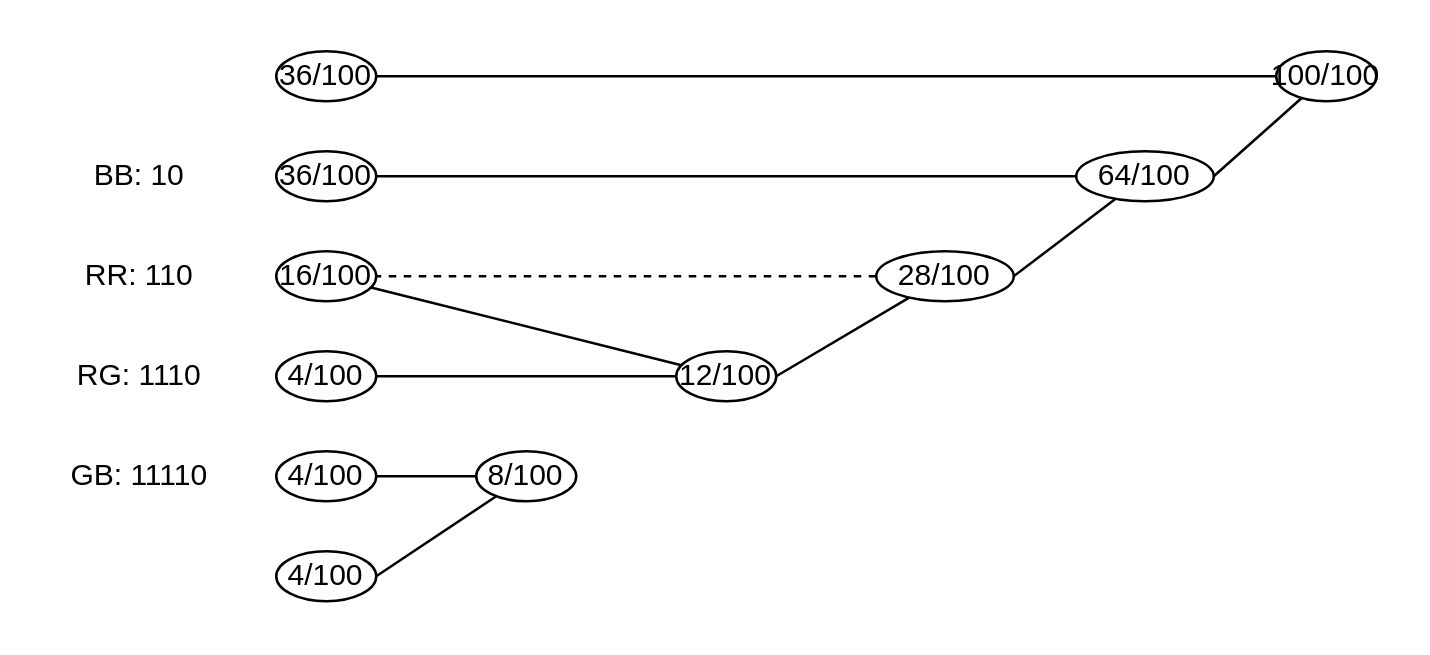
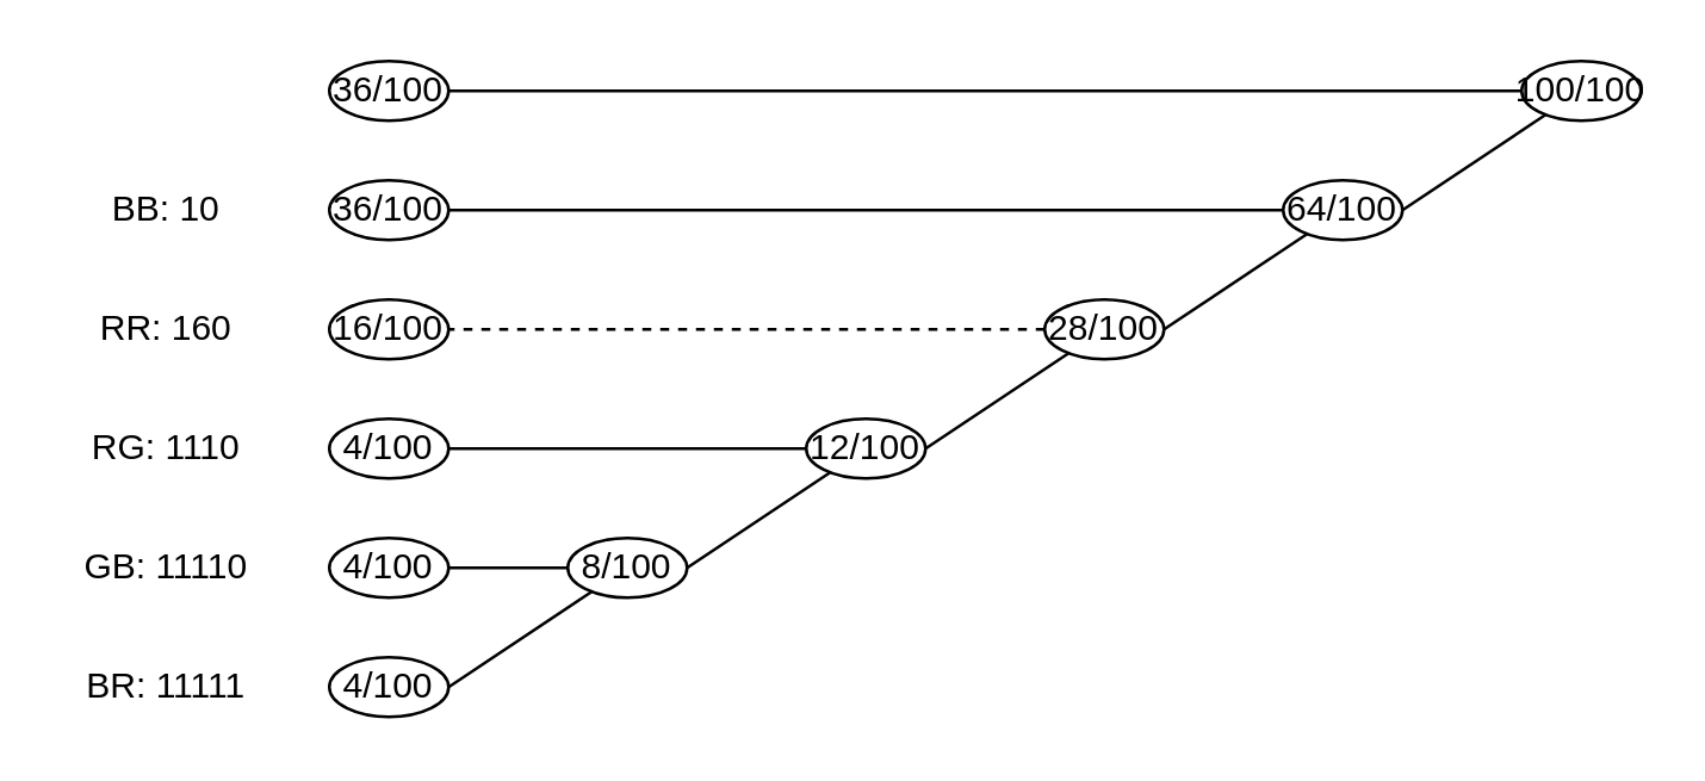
  <mxCell id="0" />
  <mxCell id="1" parent="0" />
  <mxCell id="2" value="16/100" style="ellipse;whiteSpace=wrap;html=1;" parent="1" vertex="1"><mxGeometry x="110" y="100" width="40" height="20" as="geometry" /></mxCell>
  <mxCell id="3" value="4/100" style="ellipse;whiteSpace=wrap;html=1;" parent="1" vertex="1"><mxGeometry x="110" y="180" width="40" height="20" as="geometry" /></mxCell>
  <mxCell id="4" style="edgeStyle=none;rounded=0;orthogonalLoop=1;jettySize=auto;html=1;entryX=0;entryY=0.5;entryDx=0;entryDy=0;endArrow=none;endFill=0;" edge="1" parent="1" source="5" target="17"><mxGeometry relative="1" as="geometry" /></mxCell>
  <mxCell id="5" value="36/100" style="ellipse;whiteSpace=wrap;html=1;" parent="1" vertex="1"><mxGeometry x="110" y="60" width="40" height="20" as="geometry" /></mxCell>
  <mxCell id="6" value="36/100" style="ellipse;whiteSpace=wrap;html=1;" vertex="1" parent="1"><mxGeometry x="110" y="20" width="40" height="20" as="geometry" /></mxCell>
  <mxCell id="7" value="4/100" style="ellipse;whiteSpace=wrap;html=1;" vertex="1" parent="1"><mxGeometry x="110" y="140" width="40" height="20" as="geometry" /></mxCell>
  <mxCell id="8" value="4/100" style="ellipse;whiteSpace=wrap;html=1;" vertex="1" parent="1"><mxGeometry x="110" y="220" width="40" height="20" as="geometry" /></mxCell>
  <mxCell id="9" style="rounded=0;orthogonalLoop=1;jettySize=auto;html=1;entryX=1;entryY=0.5;entryDx=0;entryDy=0;endArrow=none;endFill=0;" edge="1" parent="1" source="27" target="3"><mxGeometry relative="1" as="geometry" /></mxCell>
- <mxCell id="10" style="edgeStyle=none;rounded=0;orthogonalLoop=1;jettySize=auto;html=1;endArrow=none;endFill=0;" edge="1" parent="1" source="12" target="2"><mxGeometry relative="1" as="geometry" /></mxCell>
+ <mxCell id="10" style="edgeStyle=none;rounded=0;orthogonalLoop=1;jettySize=auto;html=1;entryX=1;entryY=0.5;entryDx=0;entryDy=0;endArrow=none;endFill=0;" edge="1" parent="1" source="12" target="27"><mxGeometry relative="1" as="geometry" /></mxCell>
  <mxCell id="11" style="edgeStyle=none;rounded=0;orthogonalLoop=1;jettySize=auto;html=1;endArrow=none;endFill=0;" edge="1" parent="1" source="12" target="7"><mxGeometry relative="1" as="geometry" /></mxCell>
  <mxCell id="12" value="12/100" style="ellipse;whiteSpace=wrap;html=1;" vertex="1" parent="1"><mxGeometry x="270" y="140" width="40" height="20" as="geometry" /></mxCell>
  <mxCell id="13" style="edgeStyle=none;rounded=0;orthogonalLoop=1;jettySize=auto;html=1;entryX=1;entryY=0.5;entryDx=0;entryDy=0;endArrow=none;endFill=0;dashed=1;" edge="1" parent="1" source="15" target="2"><mxGeometry relative="1" as="geometry" /></mxCell>
  <mxCell id="14" style="edgeStyle=none;rounded=0;orthogonalLoop=1;jettySize=auto;html=1;entryX=1;entryY=0.5;entryDx=0;entryDy=0;endArrow=none;endFill=0;" edge="1" parent="1" source="15" target="12"><mxGeometry relative="1" as="geometry" /></mxCell>
- <mxCell id="15" value="28/100" style="ellipse;whiteSpace=wrap;html=1;" vertex="1" parent="1"><mxGeometry x="350" y="100" width="55" height="20" as="geometry" /></mxCell>
+ <mxCell id="15" value="28/100" style="ellipse;whiteSpace=wrap;html=1;" vertex="1" parent="1"><mxGeometry x="350" y="100" width="40" height="20" as="geometry" /></mxCell>
  <mxCell id="16" style="edgeStyle=none;rounded=0;orthogonalLoop=1;jettySize=auto;html=1;entryX=1;entryY=0.5;entryDx=0;entryDy=0;endArrow=none;endFill=0;" edge="1" parent="1" source="17" target="15"><mxGeometry relative="1" as="geometry" /></mxCell>
- <mxCell id="17" value="64/100" style="ellipse;whiteSpace=wrap;html=1;" vertex="1" parent="1"><mxGeometry x="430" y="60" width="55" height="20" as="geometry" /></mxCell>
+ <mxCell id="17" value="64/100" style="ellipse;whiteSpace=wrap;html=1;" vertex="1" parent="1"><mxGeometry x="430" y="60" width="40" height="20" as="geometry" /></mxCell>
  <mxCell id="18" style="edgeStyle=none;rounded=0;orthogonalLoop=1;jettySize=auto;html=1;entryX=1;entryY=0.5;entryDx=0;entryDy=0;endArrow=none;endFill=0;" edge="1" parent="1" source="20" target="17"><mxGeometry relative="1" as="geometry" /></mxCell>
  <mxCell id="19" style="edgeStyle=none;rounded=0;orthogonalLoop=1;jettySize=auto;html=1;entryX=1;entryY=0.5;entryDx=0;entryDy=0;endArrow=none;endFill=0;" edge="1" parent="1" source="20" target="6"><mxGeometry relative="1" as="geometry" /></mxCell>
  <mxCell id="20" value="100/100" style="ellipse;whiteSpace=wrap;html=1;" vertex="1" parent="1"><mxGeometry x="510" y="20" width="40" height="20" as="geometry" /></mxCell>
  <mxCell id="21" value="BB: 10" style="text;html=1;align=center;verticalAlign=middle;resizable=0;points=[];autosize=1;strokeColor=none;" vertex="1" parent="1"><mxGeometry x="30" y="60" width="50" height="20" as="geometry" /></mxCell>
- <mxCell id="22" value="RR: 110" style="text;html=1;align=center;verticalAlign=middle;resizable=0;points=[];autosize=1;strokeColor=none;" vertex="1" parent="1"><mxGeometry x="25" y="100" width="60" height="20" as="geometry" /></mxCell>
+ <mxCell id="22" value="RR: 160" style="text;html=1;align=center;verticalAlign=middle;resizable=0;points=[];autosize=1;strokeColor=none;" vertex="1" parent="1"><mxGeometry x="25" y="100" width="60" height="20" as="geometry" /></mxCell>
  <mxCell id="23" value="RG: 1110" style="text;html=1;align=center;verticalAlign=middle;resizable=0;points=[];autosize=1;strokeColor=none;" vertex="1" parent="1"><mxGeometry x="20" y="140" width="70" height="20" as="geometry" /></mxCell>
  <mxCell id="24" value="GB: 11110" style="text;html=1;align=center;verticalAlign=middle;resizable=0;points=[];autosize=1;strokeColor=none;" vertex="1" parent="1"><mxGeometry x="20" y="180" width="70" height="20" as="geometry" /></mxCell>
+ <mxCell id="25" value="BR: 11111" style="text;html=1;align=center;verticalAlign=middle;resizable=0;points=[];autosize=1;strokeColor=none;" vertex="1" parent="1"><mxGeometry x="20" y="220" width="70" height="20" as="geometry" /></mxCell>
  <mxCell id="26" style="edgeStyle=none;rounded=0;orthogonalLoop=1;jettySize=auto;html=1;entryX=1;entryY=0.5;entryDx=0;entryDy=0;endArrow=none;endFill=0;" edge="1" parent="1" source="27" target="8"><mxGeometry relative="1" as="geometry" /></mxCell>
  <mxCell id="27" value="8/100" style="ellipse;whiteSpace=wrap;html=1;" vertex="1" parent="1"><mxGeometry x="190" y="180" width="40" height="20" as="geometry" /></mxCell>
